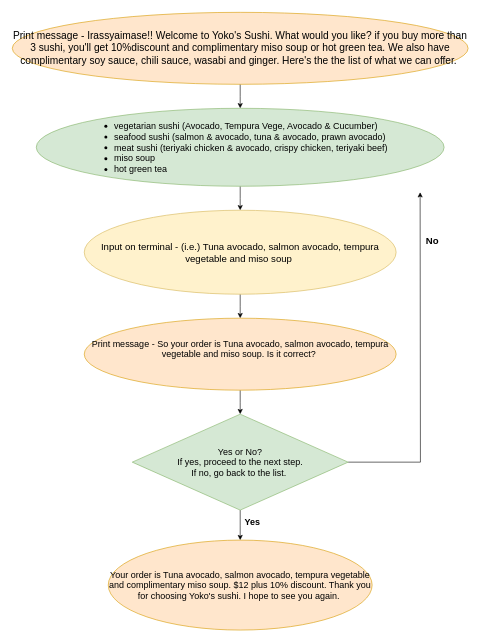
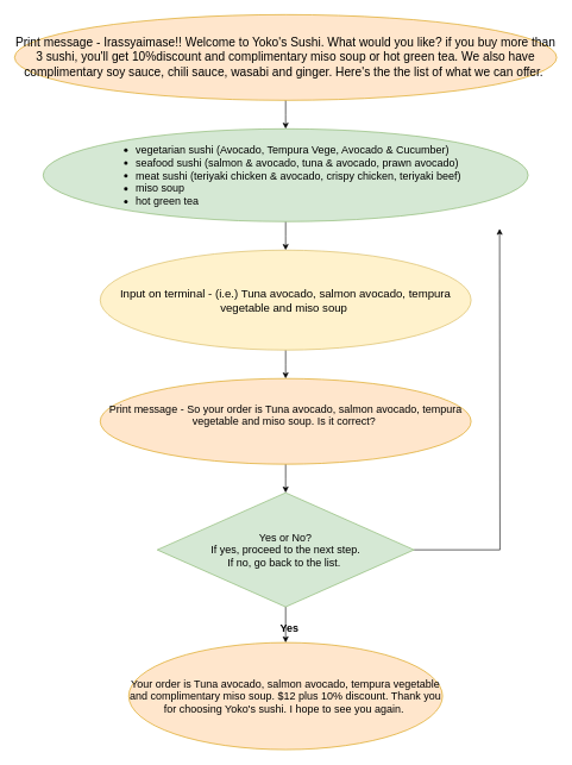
  <mxCell id="0" />
  <mxCell id="1" parent="0" />
  <mxCell id="2" style="edgeStyle=orthogonalEdgeStyle;rounded=0;orthogonalLoop=1;jettySize=auto;html=1;" edge="1" parent="1" source="3"><mxGeometry relative="1" as="geometry"><mxPoint x="400" y="180" as="targetPoint" /></mxGeometry></mxCell>
  <mxCell id="3" value="&lt;font style=&quot;font-size: 17px&quot;&gt;Print message - Irassyaimase!! Welcome to Yoko's Sushi. What would you like? if you buy more than 3 sushi, you'll get 10%discount and complimentary miso soup or hot green tea. We also have complimentary soy sauce, chili sauce, wasabi and ginger. Here's the the list of what we can offer.&amp;nbsp;&lt;/font&gt;" style="ellipse;whiteSpace=wrap;html=1;fillColor=#ffe6cc;strokeColor=#d79b00;" vertex="1" parent="1"><mxGeometry x="20" y="20" width="760" height="120" as="geometry" /></mxCell>
  <mxCell id="4" style="edgeStyle=orthogonalEdgeStyle;rounded=0;orthogonalLoop=1;jettySize=auto;html=1;" edge="1" parent="1" source="5"><mxGeometry relative="1" as="geometry"><mxPoint x="400" y="350" as="targetPoint" /></mxGeometry></mxCell>
  <mxCell id="5" value="&lt;ul style=&quot;font-size: 15px&quot;&gt;&lt;li style=&quot;text-align: justify&quot;&gt;&lt;span&gt;vegetarian&lt;/span&gt;&lt;span&gt;&amp;nbsp;sushi&amp;nbsp;&lt;/span&gt;(Avocado, Tempura Vege, Avocado &amp;amp; Cucumber)&lt;/li&gt;&lt;li style=&quot;text-align: justify&quot;&gt;&lt;span&gt;seafood sushi&amp;nbsp;&lt;/span&gt;(salmon &amp;amp; avocado, tuna &amp;amp; avocado, prawn avocado)&lt;/li&gt;&lt;li style=&quot;text-align: justify&quot;&gt;&lt;span style=&quot;font-size: 15px&quot;&gt;meat sushi&amp;nbsp;&lt;/span&gt;(teriyaki chicken &amp;amp; avocado, crispy chicken, teriyaki beef)&amp;nbsp;&lt;/li&gt;&lt;li style=&quot;text-align: justify&quot;&gt;&lt;span style=&quot;font-size: 15px&quot;&gt;miso soup&amp;nbsp;&lt;/span&gt;&lt;/li&gt;&lt;li style=&quot;text-align: justify&quot;&gt;&lt;span style=&quot;font-size: 15px&quot;&gt;hot green tea&lt;/span&gt;&lt;/li&gt;&lt;/ul&gt;" style="ellipse;whiteSpace=wrap;html=1;align=center;fillColor=#d5e8d4;strokeColor=#82b366;" vertex="1" parent="1"><mxGeometry x="60" y="180" width="680" height="130" as="geometry" /></mxCell>
  <mxCell id="6" style="edgeStyle=orthogonalEdgeStyle;rounded=0;orthogonalLoop=1;jettySize=auto;html=1;" edge="1" parent="1" source="7"><mxGeometry relative="1" as="geometry"><mxPoint x="400" y="530" as="targetPoint" /></mxGeometry></mxCell>
  <mxCell id="7" value="&lt;font style=&quot;font-size: 16px&quot;&gt;Input on terminal - (i.e.) Tuna avocado, salmon avocado, tempura vegetable and miso soup&amp;nbsp;&lt;/font&gt;" style="ellipse;whiteSpace=wrap;html=1;fillColor=#fff2cc;strokeColor=#d6b656;" vertex="1" parent="1"><mxGeometry x="140" y="350" width="520" height="140" as="geometry" /></mxCell>
  <mxCell id="8" style="edgeStyle=orthogonalEdgeStyle;rounded=0;orthogonalLoop=1;jettySize=auto;html=1;" edge="1" parent="1" source="9"><mxGeometry relative="1" as="geometry"><mxPoint x="400" y="690" as="targetPoint" /></mxGeometry></mxCell>
  <mxCell id="9" value="&lt;font style=&quot;font-size: 15px&quot;&gt;Print message - So your order is Tuna avocado, salmon avocado, tempura vegetable and miso soup. Is it correct?&amp;nbsp;&lt;br&gt;&amp;nbsp;&lt;/font&gt;" style="ellipse;whiteSpace=wrap;html=1;fillColor=#ffe6cc;strokeColor=#d79b00;" vertex="1" parent="1"><mxGeometry x="140" y="530" width="520" height="120" as="geometry" /></mxCell>
  <mxCell id="10" style="edgeStyle=orthogonalEdgeStyle;rounded=0;orthogonalLoop=1;jettySize=auto;html=1;" edge="1" parent="1" source="12"><mxGeometry relative="1" as="geometry"><mxPoint x="400" y="900" as="targetPoint" /></mxGeometry></mxCell>
  <mxCell id="11" style="edgeStyle=orthogonalEdgeStyle;rounded=0;orthogonalLoop=1;jettySize=auto;html=1;" edge="1" parent="1" source="12"><mxGeometry relative="1" as="geometry"><mxPoint x="700" y="320" as="targetPoint" /></mxGeometry></mxCell>
  <mxCell id="12" value="&lt;font style=&quot;font-size: 15px&quot;&gt;Yes or No?&lt;br&gt;If yes, proceed to the next step.&lt;br&gt;If no, go back to the list.&amp;nbsp;&lt;br&gt;&lt;/font&gt;" style="rhombus;whiteSpace=wrap;html=1;fillColor=#d5e8d4;strokeColor=#82b366;" vertex="1" parent="1"><mxGeometry x="220" y="690" width="360" height="160" as="geometry" /></mxCell>
- <mxCell id="13" value="&lt;b&gt;&lt;font style=&quot;font-size: 15px&quot;&gt;Yes&lt;/font&gt;&lt;/b&gt;" style="text;html=1;align=center;verticalAlign=middle;resizable=0;points=[];autosize=1;strokeColor=none;" vertex="1" parent="1"><mxGeometry x="400" y="860" width="40" height="20" as="geometry" /></mxCell>
- <mxCell id="14" value="&lt;b&gt;&lt;font style=&quot;font-size: 16px&quot;&gt;No&lt;/font&gt;&lt;/b&gt;" style="text;html=1;align=center;verticalAlign=middle;resizable=0;points=[];autosize=1;strokeColor=none;" vertex="1" parent="1"><mxGeometry x="700" y="390" width="40" height="20" as="geometry" /></mxCell>
+ <mxCell id="13" value="&lt;b&gt;&lt;font style=&quot;font-size: 15px&quot;&gt;Yes&lt;/font&gt;&lt;/b&gt;" style="text;html=1;align=center;verticalAlign=middle;resizable=0;points=[];autosize=1;strokeColor=none;" vertex="1" parent="1"><mxGeometry x="385" y="870" width="40" height="20" as="geometry" /></mxCell>
  <mxCell id="15" value="&lt;font style=&quot;font-size: 15px&quot;&gt;Your order is Tuna avocado, salmon avocado, tempura vegetable and complimentary miso soup. $12 plus 10% discount. Thank you for choosing Yoko's sushi. I hope to see you again.&amp;nbsp;&lt;/font&gt;" style="ellipse;whiteSpace=wrap;html=1;fillColor=#ffe6cc;strokeColor=#d79b00;" vertex="1" parent="1"><mxGeometry x="180" y="900" width="440" height="150" as="geometry" /></mxCell>
